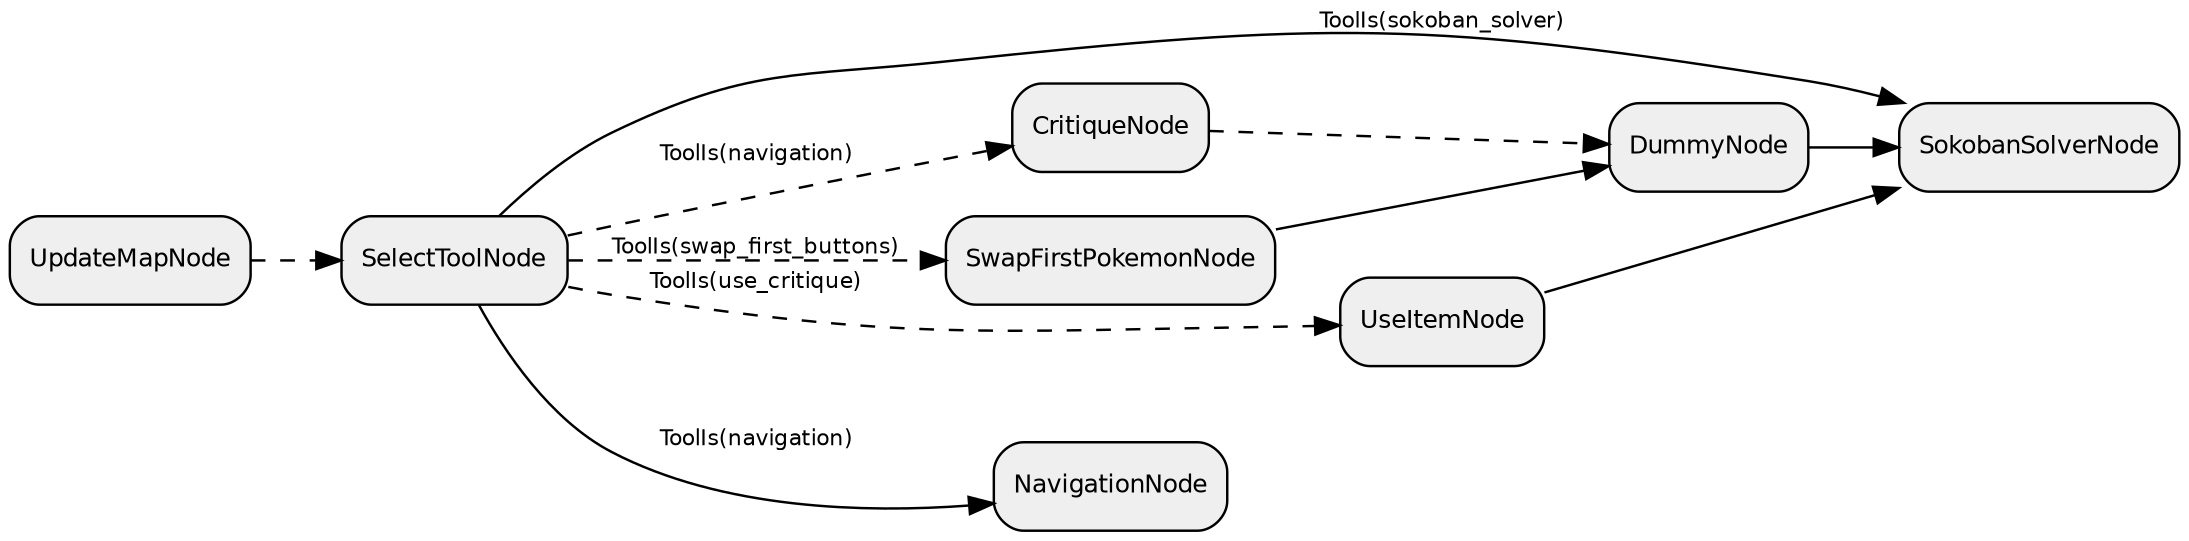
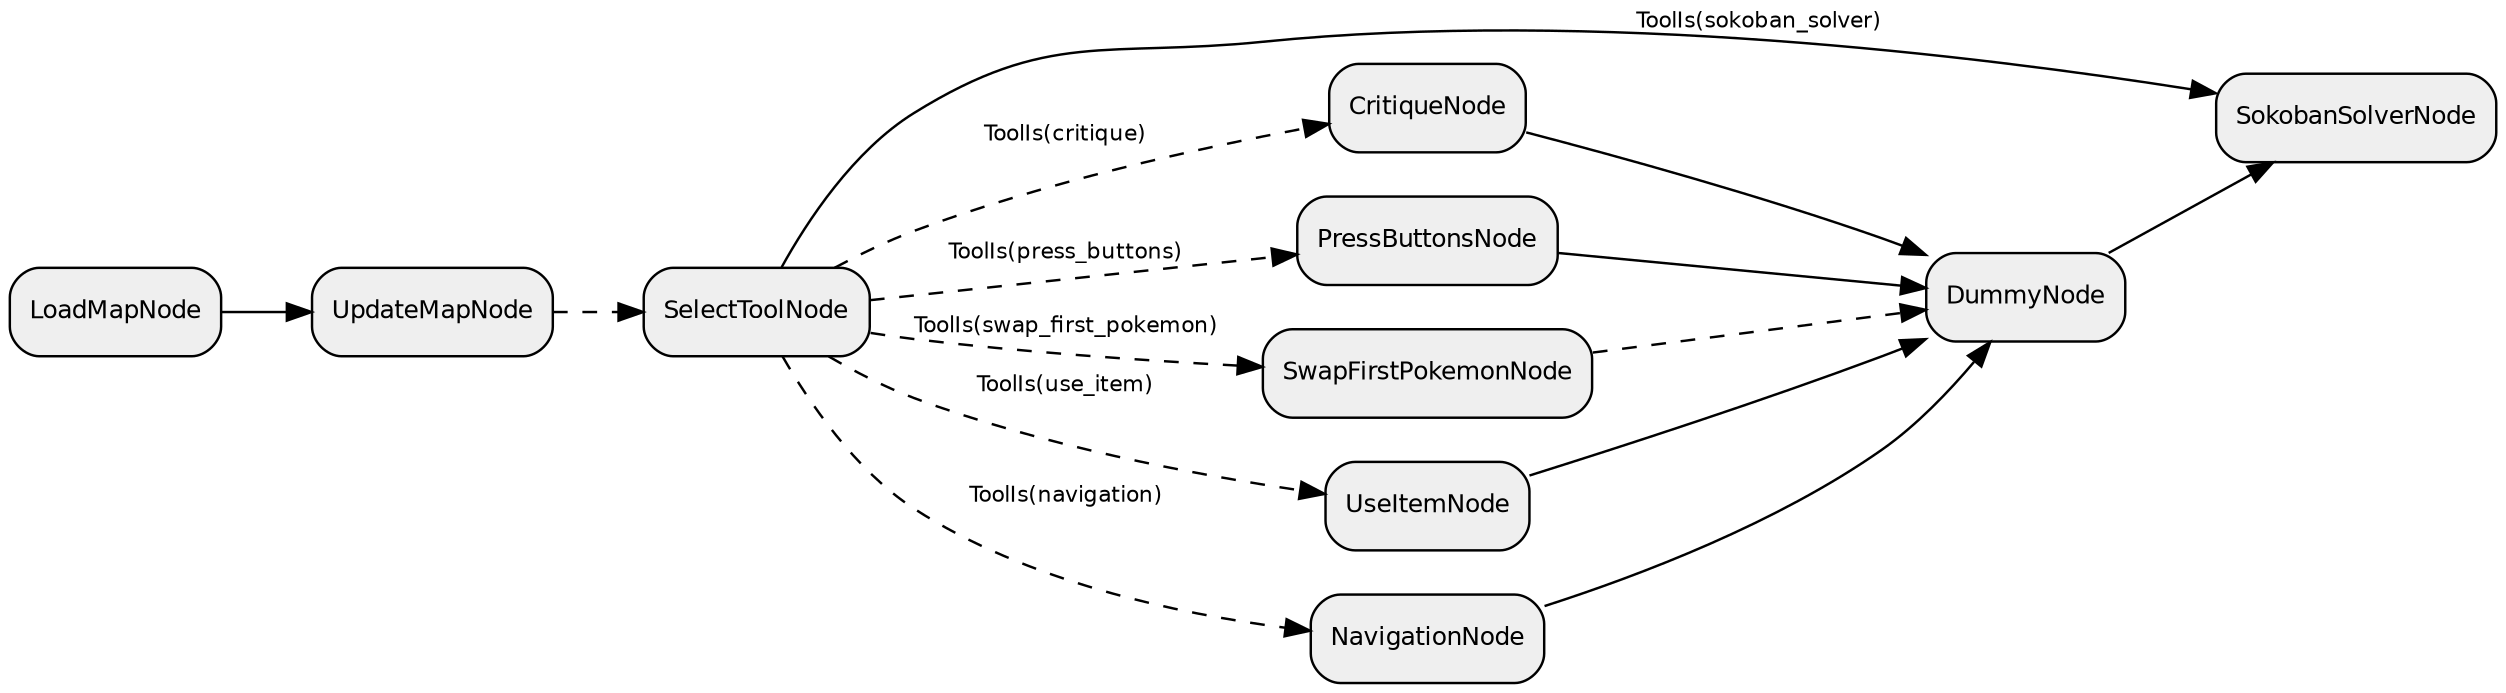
  digraph {
    compound=true
    rankdir=LR
    node [fillcolor="#EFEFEF" fontname=Helvetica fontsize=10 shape=box style="rounded,filled"]
    edge [fontname=Helvetica fontsize=9 style=solid]
    n1 [label=SokobanSolverNode]
    n2 [label=DummyNode]
    n3 [label=CritiqueNode]
+   n4 [label=PressButtonsNode]
+   n5 [label=LoadMapNode]
    n6 [label=UpdateMapNode]
    n7 [label=SelectToolNode]
    n8 [label=SwapFirstPokemonNode]
    n9 [label=UseItemNode]
    n10 [label=NavigationNode]
    n2 -> n1
-   n3 -> n2 [style=dashed]
+   n3 -> n2
+   n4 -> n2
+   n5 -> n6
    n6 -> n7 [style=dashed]
    n7 -> n1 [label="ToolIs(sokoban_solver)"]
-   n7 -> n3 [label="ToolIs(navigation)" style=dashed]
-   n7 -> n8 [label="ToolIs(swap_first_buttons)" style=dashed]
-   n7 -> n9 [label="ToolIs(use_critique)" style=dashed]
-   n7 -> n10 [label="ToolIs(navigation)"]
-   n8 -> n2
-   n9 -> n1
+   n7 -> n3 [label="ToolIs(critique)" style=dashed]
+   n7 -> n4 [label="ToolIs(press_buttons)" style=dashed]
+   n7 -> n8 [label="ToolIs(swap_first_pokemon)" style=dashed]
+   n7 -> n9 [label="ToolIs(use_item)" style=dashed]
+   n7 -> n10 [label="ToolIs(navigation)" style=dashed]
+   n8 -> n2 [style=dashed]
+   n9 -> n2
+   n10 -> n2
  }
